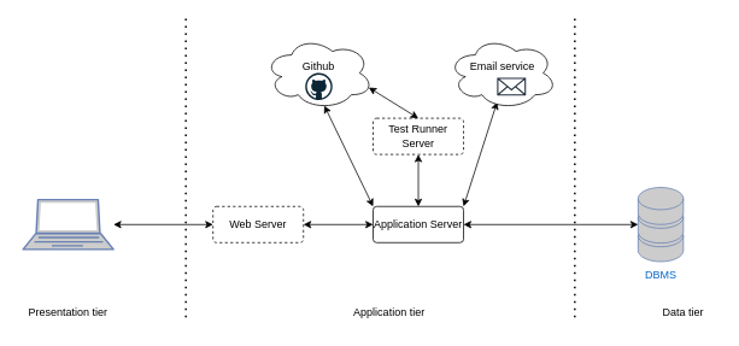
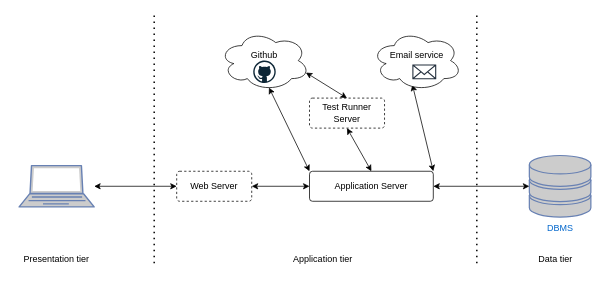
  <mxCell id="0" />
  <mxCell id="1" parent="0" />
  <mxCell id="2" value="" style="fontColor=#0066CC;verticalAlign=top;verticalLabelPosition=bottom;labelPosition=center;align=center;html=1;outlineConnect=0;fillColor=#CCCCCC;strokeColor=#6881B3;gradientColor=none;gradientDirection=north;strokeWidth=2;shape=mxgraph.networks.laptop;" vertex="1" parent="1"><mxGeometry x="25" y="220" width="100" height="55" as="geometry" /></mxCell>
- <mxCell id="3" value="DBMS" style="fontColor=#0066CC;verticalAlign=top;verticalLabelPosition=bottom;labelPosition=center;align=center;html=1;outlineConnect=0;fillColor=#CCCCCC;strokeColor=#6881B3;gradientColor=none;gradientDirection=north;strokeWidth=2;shape=mxgraph.networks.storage;" vertex="1" parent="1"><mxGeometry x="705" y="206.5" width="50" height="82" as="geometry" /></mxCell>
- <mxCell id="4" value="Application Server" style="rounded=1;arcSize=10;whiteSpace=wrap;html=1;align=center;" vertex="1" parent="1"><mxGeometry x="412" y="227.5" width="100" height="40" as="geometry" /></mxCell>
+ <mxCell id="3" value="DBMS" style="fontColor=#0066CC;verticalAlign=top;verticalLabelPosition=bottom;labelPosition=center;align=center;html=1;outlineConnect=0;fillColor=#CCCCCC;strokeColor=#6881B3;gradientColor=none;gradientDirection=north;strokeWidth=2;shape=mxgraph.networks.storage;" vertex="1" parent="1"><mxGeometry x="705" y="206.5" width="82" height="82" as="geometry" /></mxCell>
+ <mxCell id="4" value="Application Server" style="rounded=1;arcSize=10;whiteSpace=wrap;html=1;align=center;" vertex="1" parent="1"><mxGeometry x="412" y="227.5" width="165" height="40" as="geometry" /></mxCell>
  <mxCell id="5" value="Web Server" style="rounded=1;arcSize=10;whiteSpace=wrap;html=1;align=center;dashed=1;" vertex="1" parent="1"><mxGeometry x="235" y="227.5" width="100" height="40" as="geometry" /></mxCell>
  <mxCell id="6" value="" style="endArrow=classic;startArrow=classic;html=1;rounded=0;exitX=1;exitY=0.5;exitDx=0;exitDy=0;entryX=0;entryY=0.5;entryDx=0;entryDy=0;" edge="1" parent="1" source="5" target="4"><mxGeometry width="50" height="50" relative="1" as="geometry"><mxPoint x="388" y="440" as="sourcePoint" /><mxPoint x="438" y="390" as="targetPoint" /></mxGeometry></mxCell>
  <mxCell id="7" value="" style="endArrow=classic;startArrow=classic;html=1;rounded=0;entryX=0;entryY=0.5;entryDx=0;entryDy=0;entryPerimeter=0;exitX=1;exitY=0.5;exitDx=0;exitDy=0;" edge="1" parent="1" source="4" target="3"><mxGeometry width="50" height="50" relative="1" as="geometry"><mxPoint x="548" y="310" as="sourcePoint" /><mxPoint x="598" y="247" as="targetPoint" /></mxGeometry></mxCell>
  <mxCell id="8" value="" style="endArrow=classic;startArrow=classic;html=1;rounded=0;entryX=0;entryY=0.5;entryDx=0;entryDy=0;" edge="1" parent="1" source="2" target="5"><mxGeometry width="50" height="50" relative="1" as="geometry"><mxPoint x="418" y="440" as="sourcePoint" /><mxPoint x="468" y="390" as="targetPoint" /></mxGeometry></mxCell>
  <mxCell id="9" value="Test Runner Server" style="rounded=1;arcSize=10;whiteSpace=wrap;html=1;align=center;dashed=1;" vertex="1" parent="1"><mxGeometry x="412" y="130" width="100" height="40" as="geometry" /></mxCell>
  <mxCell id="10" value="" style="endArrow=classic;startArrow=classic;html=1;rounded=0;exitX=0.5;exitY=0;exitDx=0;exitDy=0;entryX=0.5;entryY=1;entryDx=0;entryDy=0;" edge="1" parent="1" source="4" target="9"><mxGeometry width="50" height="50" relative="1" as="geometry"><mxPoint x="418" y="230" as="sourcePoint" /><mxPoint x="468" y="180" as="targetPoint" /></mxGeometry></mxCell>
  <mxCell id="11" value="" style="endArrow=classic;startArrow=classic;html=1;rounded=0;exitX=0.451;exitY=0.9;exitDx=0;exitDy=0;exitPerimeter=0;entryX=1;entryY=0;entryDx=0;entryDy=0;" edge="1" parent="1" source="13" target="4"><mxGeometry width="50" height="50" relative="1" as="geometry"><mxPoint x="425" y="350" as="sourcePoint" /><mxPoint x="475" y="300" as="targetPoint" /></mxGeometry></mxCell>
  <mxCell id="12" value="" style="group" vertex="1" connectable="0" parent="1"><mxGeometry x="495" y="40" width="120" height="80" as="geometry" /></mxCell>
  <mxCell id="13" value="Email service&lt;br&gt;&lt;br&gt;" style="ellipse;shape=cloud;whiteSpace=wrap;html=1;" vertex="1" parent="12"><mxGeometry width="120" height="80" as="geometry" /></mxCell>
  <mxCell id="14" value="" style="sketch=0;outlineConnect=0;fontColor=#232F3E;gradientColor=none;fillColor=#232F3D;strokeColor=none;dashed=0;verticalLabelPosition=bottom;verticalAlign=top;align=center;html=1;fontSize=12;fontStyle=0;aspect=fixed;pointerEvents=1;shape=mxgraph.aws4.email_2;" vertex="1" parent="12"><mxGeometry x="54.08" y="45" width="31.84" height="20" as="geometry" /></mxCell>
  <mxCell id="15" value="" style="group" vertex="1" connectable="0" parent="1"><mxGeometry x="292" y="40" width="120" height="80" as="geometry" /></mxCell>
  <mxCell id="16" value="Github&lt;br&gt;&lt;br&gt;" style="ellipse;shape=cloud;whiteSpace=wrap;html=1;" vertex="1" parent="15"><mxGeometry width="120" height="80" as="geometry" /></mxCell>
  <mxCell id="17" value="" style="dashed=0;outlineConnect=0;html=1;align=center;labelPosition=center;verticalLabelPosition=bottom;verticalAlign=top;shape=mxgraph.weblogos.github" vertex="1" parent="15"><mxGeometry x="45" y="40" width="30" height="30" as="geometry" /></mxCell>
  <mxCell id="18" value="" style="endArrow=classic;startArrow=classic;html=1;rounded=0;entryX=0.55;entryY=0.95;entryDx=0;entryDy=0;entryPerimeter=0;exitX=0;exitY=0;exitDx=0;exitDy=0;" edge="1" parent="1" source="4" target="16"><mxGeometry width="50" height="50" relative="1" as="geometry"><mxPoint x="425" y="350" as="sourcePoint" /><mxPoint x="475" y="300" as="targetPoint" /></mxGeometry></mxCell>
  <mxCell id="19" value="" style="endArrow=none;dashed=1;html=1;dashPattern=1 3;strokeWidth=2;rounded=0;" edge="1" parent="1"><mxGeometry width="50" height="50" relative="1" as="geometry"><mxPoint x="205" y="20" as="sourcePoint" /><mxPoint x="205" y="350" as="targetPoint" /></mxGeometry></mxCell>
  <mxCell id="20" value="" style="endArrow=none;dashed=1;html=1;dashPattern=1 3;strokeWidth=2;rounded=0;" edge="1" parent="1"><mxGeometry width="50" height="50" relative="1" as="geometry"><mxPoint x="635" y="20" as="sourcePoint" /><mxPoint x="635" y="350" as="targetPoint" /></mxGeometry></mxCell>
  <mxCell id="21" value="Presentation tier" style="text;html=1;strokeColor=none;fillColor=none;align=center;verticalAlign=middle;whiteSpace=wrap;rounded=0;" vertex="1" parent="1"><mxGeometry x="20" y="330" width="110" height="30" as="geometry" /></mxCell>
  <mxCell id="22" value="Application tier" style="text;html=1;strokeColor=none;fillColor=none;align=center;verticalAlign=middle;whiteSpace=wrap;rounded=0;" vertex="1" parent="1"><mxGeometry x="375" y="330" width="110" height="30" as="geometry" /></mxCell>
- <mxCell id="23" value="Data tier" style="text;html=1;strokeColor=none;fillColor=none;align=center;verticalAlign=middle;whiteSpace=wrap;rounded=0;" vertex="1" parent="1"><mxGeometry x="700" y="330" width="110" height="30" as="geometry" /></mxCell>
+ <mxCell id="23" value="Data tier" style="text;html=1;strokeColor=none;fillColor=none;align=center;verticalAlign=middle;whiteSpace=wrap;rounded=0;" vertex="1" parent="1"><mxGeometry x="685" y="330" width="110" height="30" as="geometry" /></mxCell>
  <mxCell id="24" value="" style="endArrow=classic;startArrow=classic;html=1;rounded=0;entryX=0.96;entryY=0.7;entryDx=0;entryDy=0;entryPerimeter=0;exitX=0.5;exitY=0;exitDx=0;exitDy=0;" edge="1" parent="1" source="9" target="16"><mxGeometry width="50" height="50" relative="1" as="geometry"><mxPoint x="375" y="350" as="sourcePoint" /><mxPoint x="425" y="300" as="targetPoint" /></mxGeometry></mxCell>
